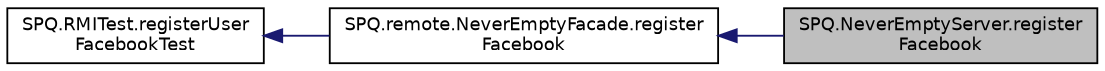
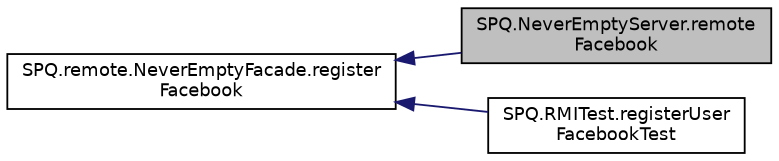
  digraph {
    rankdir=LR
    node [color=black fillcolor=white fontname=Helvetica fontsize=10 shape=record style=filled]
    edge [color=midnightblue dir=back fontname=Helvetica fontsize=10 labelfontname=Helvetica labelfontsize=10 style=solid]
-   n1 [fillcolor=grey75 fontcolor=black height=0.2 label="SPQ.NeverEmptyServer.register\lFacebook" width=0.4]
+   n1 [fillcolor=grey75 fontcolor=black height=0.2 label="SPQ.NeverEmptyServer.remote\lFacebook" width=0.4]
    n2 [height=0.2 label="SPQ.remote.NeverEmptyFacade.register\lFacebook" width=0.4]
    n3 [height=0.2 label="SPQ.RMITest.registerUser\lFacebookTest" width=0.4]
    n2 -> n1
-   n3 -> n2
+   n2 -> n3
  }
